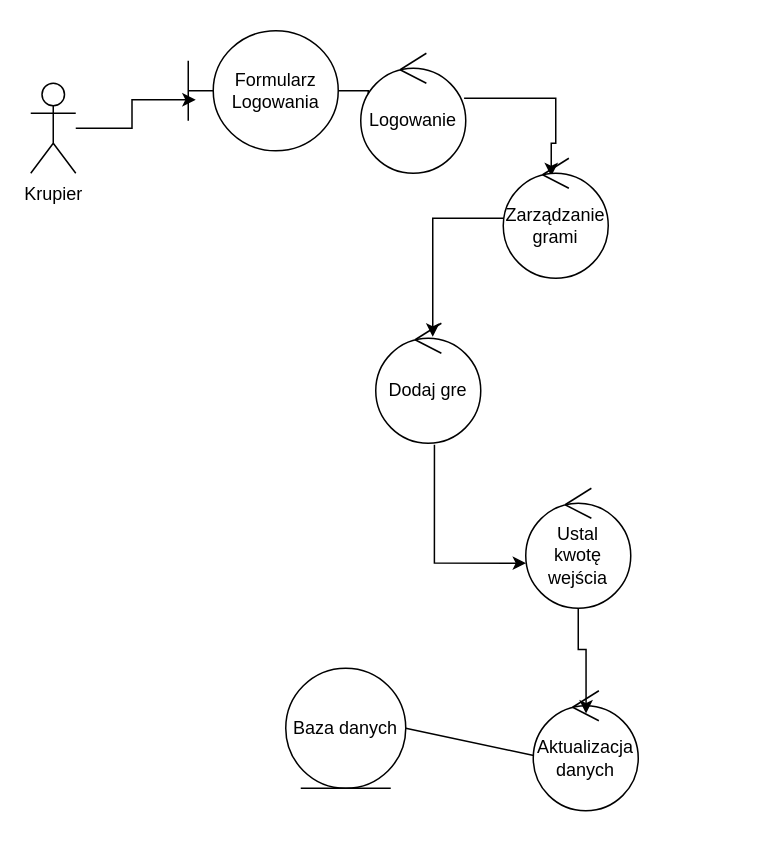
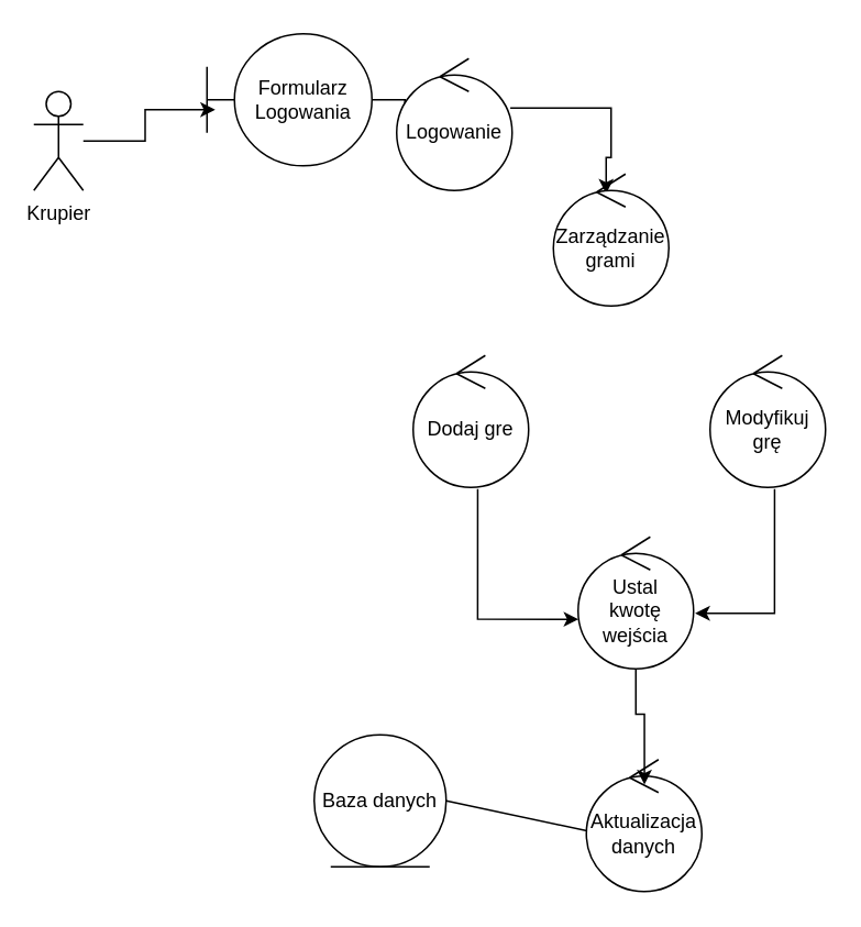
  <mxCell id="0" />
  <mxCell id="1" parent="0" />
  <mxCell id="2" value="Krupier" style="shape=umlActor;verticalLabelPosition=bottom;verticalAlign=top;html=1;outlineConnect=0;" vertex="1" parent="1"><mxGeometry x="20" y="55" width="30" height="60" as="geometry" /></mxCell>
  <mxCell id="3" style="edgeStyle=orthogonalEdgeStyle;rounded=0;orthogonalLoop=1;jettySize=auto;html=1;" edge="1" parent="1" source="4" target="6"><mxGeometry relative="1" as="geometry" /></mxCell>
  <mxCell id="4" value="Formularz&lt;div&gt;Logowania&lt;/div&gt;" style="shape=umlBoundary;whiteSpace=wrap;html=1;" vertex="1" parent="1"><mxGeometry x="125" y="20" width="100" height="80" as="geometry" /></mxCell>
  <mxCell id="5" style="edgeStyle=orthogonalEdgeStyle;rounded=0;orthogonalLoop=1;jettySize=auto;html=1;entryX=0.457;entryY=0.15;entryDx=0;entryDy=0;entryPerimeter=0;" edge="1" parent="1" source="6" target="8"><mxGeometry relative="1" as="geometry"><Array as="points"><mxPoint x="370" y="65" /><mxPoint x="370" y="95" /><mxPoint x="367" y="95" /></Array></mxGeometry></mxCell>
  <mxCell id="6" value="Logowanie" style="ellipse;shape=umlControl;whiteSpace=wrap;html=1;direction=east;" vertex="1" parent="1"><mxGeometry x="240" y="35" width="70" height="80" as="geometry" /></mxCell>
  <mxCell id="7" style="edgeStyle=orthogonalEdgeStyle;rounded=0;orthogonalLoop=1;jettySize=auto;html=1;entryX=0.05;entryY=0.575;entryDx=0;entryDy=0;entryPerimeter=0;" edge="1" parent="1" source="2" target="4"><mxGeometry relative="1" as="geometry" /></mxCell>
  <mxCell id="8" value="Zarządzanie grami" style="ellipse;shape=umlControl;whiteSpace=wrap;html=1;" vertex="1" parent="1"><mxGeometry x="335" y="105" width="70" height="80" as="geometry" /></mxCell>
  <mxCell id="9" value="Dodaj gre" style="ellipse;shape=umlControl;whiteSpace=wrap;html=1;" vertex="1" parent="1"><mxGeometry x="250" y="215" width="70" height="80" as="geometry" /></mxCell>
- <mxCell id="11" style="edgeStyle=orthogonalEdgeStyle;rounded=0;orthogonalLoop=1;jettySize=auto;html=1;entryX=0.543;entryY=0.113;entryDx=0;entryDy=0;entryPerimeter=0;" edge="1" parent="1" source="8" target="9"><mxGeometry relative="1" as="geometry" /></mxCell>
+ <mxCell id="10" value="Modyfikuj grę" style="ellipse;shape=umlControl;whiteSpace=wrap;html=1;" vertex="1" parent="1"><mxGeometry x="430" y="215" width="70" height="80" as="geometry" /></mxCell>
  <mxCell id="12" value="Ustal&lt;div&gt;kwotę wejścia&lt;/div&gt;" style="ellipse;shape=umlControl;whiteSpace=wrap;html=1;" vertex="1" parent="1"><mxGeometry x="350" y="325" width="70" height="80" as="geometry" /></mxCell>
+ <mxCell id="13" style="edgeStyle=orthogonalEdgeStyle;rounded=0;orthogonalLoop=1;jettySize=auto;html=1;entryX=1.013;entryY=0.579;entryDx=0;entryDy=0;entryPerimeter=0;exitX=0.559;exitY=1.013;exitDx=0;exitDy=0;exitPerimeter=0;" edge="1" parent="1" source="10" target="12"><mxGeometry relative="1" as="geometry" /></mxCell>
  <mxCell id="14" style="edgeStyle=orthogonalEdgeStyle;rounded=0;orthogonalLoop=1;jettySize=auto;html=1;entryX=0.004;entryY=0.624;entryDx=0;entryDy=0;entryPerimeter=0;exitX=0.559;exitY=1.013;exitDx=0;exitDy=0;exitPerimeter=0;" edge="1" parent="1" source="9" target="12"><mxGeometry relative="1" as="geometry" /></mxCell>
  <mxCell id="15" value="Baza danych" style="ellipse;shape=umlEntity;whiteSpace=wrap;html=1;" vertex="1" parent="1"><mxGeometry x="190" y="445" width="80" height="80" as="geometry" /></mxCell>
  <mxCell id="16" value="Aktualizacja&lt;div&gt;danych&lt;/div&gt;" style="ellipse;shape=umlControl;whiteSpace=wrap;html=1;" vertex="1" parent="1"><mxGeometry x="355" y="460" width="70" height="80" as="geometry" /></mxCell>
  <mxCell id="17" style="edgeStyle=orthogonalEdgeStyle;rounded=0;orthogonalLoop=1;jettySize=auto;html=1;entryX=0.503;entryY=0.19;entryDx=0;entryDy=0;entryPerimeter=0;" edge="1" parent="1" source="12" target="16"><mxGeometry relative="1" as="geometry" /></mxCell>
  <mxCell id="18" value="" style="endArrow=none;html=1;rounded=0;entryX=0.005;entryY=0.54;entryDx=0;entryDy=0;entryPerimeter=0;exitX=1;exitY=0.5;exitDx=0;exitDy=0;" edge="1" parent="1" source="15" target="16"><mxGeometry width="50" height="50" relative="1" as="geometry"><mxPoint x="320" y="615" as="sourcePoint" /><mxPoint x="370" y="565" as="targetPoint" /></mxGeometry></mxCell>
